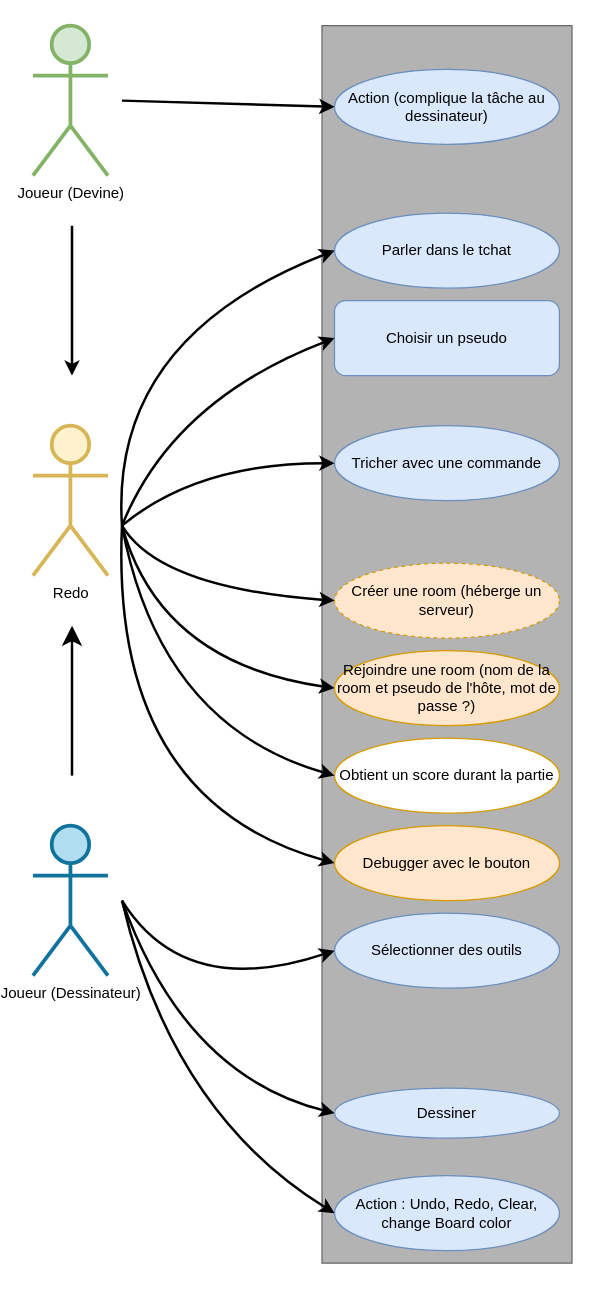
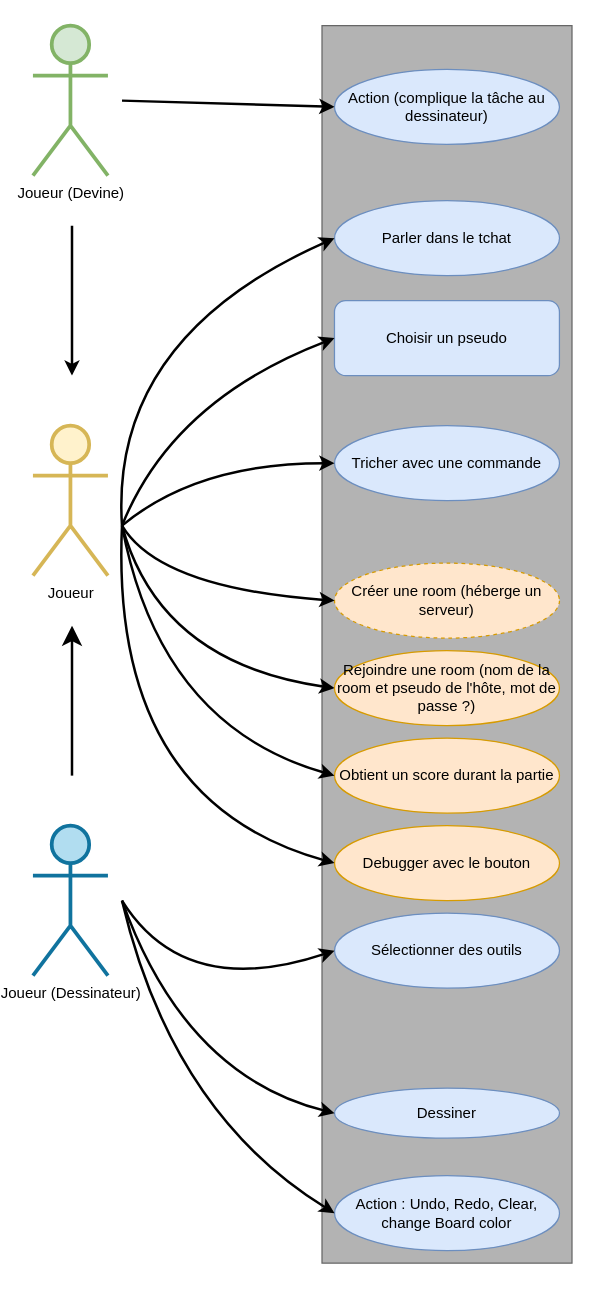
  <mxCell id="0" />
  <mxCell id="1" parent="0" />
  <mxCell id="2" value="" style="rounded=0;whiteSpace=wrap;html=1;fillColor=#B3B3B3;strokeColor=#666666;gradientColor=#b3b3b3;" vertex="1" parent="1"><mxGeometry x="252" y="20" width="200" height="990" as="geometry" /></mxCell>
  <mxCell id="3" value="Tricher avec une commande" style="ellipse;whiteSpace=wrap;html=1;aspect=fixed;fillColor=#dae8fc;strokeColor=#6c8ebf;fontFamily=Helvetica;fontStyle=0;labelBorderColor=none;" vertex="1" parent="1"><mxGeometry x="262.03" y="340" width="179.96" height="60" as="geometry" /></mxCell>
  <mxCell id="4" value="Joueur (Devine)" style="shape=umlActor;verticalLabelPosition=bottom;verticalAlign=top;html=1;fillColor=#d5e8d4;strokeColor=#82b366;strokeWidth=3;" vertex="1" parent="1"><mxGeometry x="20.75" y="20" width="60" height="120" as="geometry" /></mxCell>
- <mxCell id="5" value="Redo" style="shape=umlActor;verticalLabelPosition=bottom;verticalAlign=top;html=1;fillColor=#fff2cc;strokeColor=#d6b656;strokeWidth=3;" vertex="1" parent="1"><mxGeometry x="20.75" y="340" width="60" height="120" as="geometry" /></mxCell>
+ <mxCell id="5" value="Joueur" style="shape=umlActor;verticalLabelPosition=bottom;verticalAlign=top;html=1;fillColor=#fff2cc;strokeColor=#d6b656;strokeWidth=3;" vertex="1" parent="1"><mxGeometry x="20.75" y="340" width="60" height="120" as="geometry" /></mxCell>
  <mxCell id="6" value="Joueur (Dessinateur)" style="shape=umlActor;verticalLabelPosition=bottom;verticalAlign=top;html=1;fillColor=#b1ddf0;strokeColor=#10739e;strokeWidth=3;perimeterSpacing=0;" vertex="1" parent="1"><mxGeometry x="20.75" y="660" width="60" height="120" as="geometry" /></mxCell>
  <mxCell id="7" value="" style="endArrow=classic;html=1;rounded=0;jumpSize=6;endSize=10;strokeWidth=2;" edge="1" parent="1"><mxGeometry width="50" height="50" relative="1" as="geometry"><mxPoint x="52" y="620" as="sourcePoint" /><mxPoint x="52" y="500" as="targetPoint" /></mxGeometry></mxCell>
  <mxCell id="8" value="Choisir un pseudo" style="whiteSpace=wrap;html=1;aspect=fixed;fillColor=#dae8fc;strokeColor=#6c8ebf;fontFamily=Helvetica;fontStyle=0;labelBorderColor=none;rounded=1;" vertex="1" parent="1"><mxGeometry x="261.98" y="240" width="179.96" height="60" as="geometry" /></mxCell>
- <mxCell id="9" value="Parler dans le tchat" style="ellipse;whiteSpace=wrap;html=1;aspect=fixed;fillColor=#dae8fc;strokeColor=#6c8ebf;fontFamily=Helvetica;fontStyle=0;labelBorderColor=none;" vertex="1" parent="1"><mxGeometry x="262.03" y="170" width="179.97" height="60" as="geometry" /></mxCell>
+ <mxCell id="9" value="Parler dans le tchat" style="ellipse;whiteSpace=wrap;html=1;aspect=fixed;fillColor=#dae8fc;strokeColor=#6c8ebf;fontFamily=Helvetica;fontStyle=0;labelBorderColor=none;" vertex="1" parent="1"><mxGeometry x="262.03" y="160" width="179.97" height="60" as="geometry" /></mxCell>
  <mxCell id="10" value="Action (complique la tâche au dessinateur)" style="ellipse;whiteSpace=wrap;html=1;aspect=fixed;fillColor=#dae8fc;strokeColor=#6c8ebf;fontFamily=Helvetica;fontStyle=0;labelBorderColor=none;" vertex="1" parent="1"><mxGeometry x="261.98" y="55" width="179.97" height="60" as="geometry" /></mxCell>
  <mxCell id="11" value="" style="endArrow=classic;html=1;rounded=0;strokeWidth=2;" edge="1" parent="1"><mxGeometry width="50" height="50" relative="1" as="geometry"><mxPoint x="52" y="210" as="sourcePoint" /><mxPoint x="52" y="300" as="targetPoint" /><Array as="points"><mxPoint x="52" y="180" /></Array></mxGeometry></mxCell>
  <mxCell id="12" value="" style="curved=1;endArrow=classic;html=1;rounded=0;strokeWidth=2;entryX=0;entryY=0.5;entryDx=0;entryDy=0;" edge="1" parent="1" target="10"><mxGeometry width="50" height="50" relative="1" as="geometry"><mxPoint x="92" y="80" as="sourcePoint" /><mxPoint x="242" y="90" as="targetPoint" /><Array as="points" /></mxGeometry></mxCell>
  <mxCell id="13" value="" style="curved=1;endArrow=classic;html=1;rounded=0;strokeWidth=2;entryX=0;entryY=0.5;entryDx=0;entryDy=0;" edge="1" parent="1" target="9"><mxGeometry width="50" height="50" relative="1" as="geometry"><mxPoint x="92" y="420" as="sourcePoint" /><mxPoint x="182" y="350" as="targetPoint" /><Array as="points"><mxPoint x="82" y="270" /></Array></mxGeometry></mxCell>
  <mxCell id="14" value="" style="curved=1;endArrow=classic;html=1;rounded=0;strokeWidth=2;entryX=0;entryY=0.5;entryDx=0;entryDy=0;" edge="1" parent="1" target="8"><mxGeometry width="50" height="50" relative="1" as="geometry"><mxPoint x="92" y="420" as="sourcePoint" /><mxPoint x="182" y="390" as="targetPoint" /><Array as="points"><mxPoint x="132" y="320" /></Array></mxGeometry></mxCell>
  <mxCell id="15" value="" style="curved=1;endArrow=classic;html=1;rounded=0;strokeWidth=2;entryX=0;entryY=0.5;entryDx=0;entryDy=0;" edge="1" parent="1" target="3"><mxGeometry width="50" height="50" relative="1" as="geometry"><mxPoint x="92" y="420" as="sourcePoint" /><mxPoint x="182" y="390" as="targetPoint" /><Array as="points"><mxPoint x="152" y="370" /></Array></mxGeometry></mxCell>
  <mxCell id="16" value="Créer une room (héberge un serveur)" style="ellipse;whiteSpace=wrap;html=1;aspect=fixed;fillColor=#ffe6cc;strokeColor=#d79b00;fontFamily=Helvetica;fontStyle=0;labelBorderColor=none;dashed=1;" vertex="1" parent="1"><mxGeometry x="262.03" y="450" width="179.96" height="60" as="geometry" /></mxCell>
  <mxCell id="17" value="Rejoindre une room (nom de la room et pseudo de l'hôte, mot de passe ?)" style="ellipse;whiteSpace=wrap;html=1;aspect=fixed;fillColor=#ffe6cc;strokeColor=#d79b00;fontFamily=Helvetica;fontStyle=0;labelBorderColor=none;" vertex="1" parent="1"><mxGeometry x="261.99" y="520" width="179.96" height="60" as="geometry" /></mxCell>
  <mxCell id="18" value="Action : Undo, Redo, Clear, change Board color" style="ellipse;whiteSpace=wrap;html=1;aspect=fixed;fillColor=#dae8fc;strokeColor=#6c8ebf;fontFamily=Helvetica;fontStyle=0;labelBorderColor=none;" vertex="1" parent="1"><mxGeometry x="262.04" y="940" width="179.96" height="60" as="geometry" /></mxCell>
- <mxCell id="19" value="Obtient un score durant la partie" style="ellipse;whiteSpace=wrap;html=1;aspect=fixed;fillColor=#ffffff;strokeColor=#d79b00;fontFamily=Helvetica;fontStyle=0;labelBorderColor=none;" vertex="1" parent="1"><mxGeometry x="262.03" y="590" width="179.96" height="60" as="geometry" /></mxCell>
+ <mxCell id="19" value="Obtient un score durant la partie" style="ellipse;whiteSpace=wrap;html=1;aspect=fixed;fillColor=#ffe6cc;strokeColor=#d79b00;fontFamily=Helvetica;fontStyle=0;labelBorderColor=none;" vertex="1" parent="1"><mxGeometry x="262.03" y="590" width="179.96" height="60" as="geometry" /></mxCell>
  <mxCell id="20" value="Dessiner" style="ellipse;whiteSpace=wrap;html=1;aspect=fixed;fillColor=#dae8fc;strokeColor=#6c8ebf;fontFamily=Helvetica;fontStyle=0;labelBorderColor=none;" vertex="1" parent="1"><mxGeometry x="262.04" y="870" width="179.96" height="40" as="geometry" /></mxCell>
  <mxCell id="21" value="Sélectionner des outils" style="ellipse;whiteSpace=wrap;html=1;aspect=fixed;fillColor=#dae8fc;strokeColor=#6c8ebf;fontFamily=Helvetica;fontStyle=0;labelBorderColor=none;" vertex="1" parent="1"><mxGeometry x="262.04" y="730" width="179.96" height="60" as="geometry" /></mxCell>
  <mxCell id="22" value="Debugger avec le bouton" style="ellipse;whiteSpace=wrap;html=1;aspect=fixed;fillColor=#ffe6cc;strokeColor=#d79b00;fontFamily=Helvetica;fontStyle=0;labelBorderColor=none;" vertex="1" parent="1"><mxGeometry x="262.03" y="660" width="179.96" height="60" as="geometry" /></mxCell>
  <mxCell id="23" value="" style="curved=1;endArrow=classic;html=1;rounded=0;strokeWidth=2;entryX=0;entryY=0.5;entryDx=0;entryDy=0;" edge="1" parent="1" target="16"><mxGeometry width="50" height="50" relative="1" as="geometry"><mxPoint x="92" y="420" as="sourcePoint" /><mxPoint x="192" y="440" as="targetPoint" /><Array as="points"><mxPoint x="122" y="470" /></Array></mxGeometry></mxCell>
  <mxCell id="24" value="" style="curved=1;endArrow=classic;html=1;rounded=0;strokeWidth=2;entryX=0;entryY=0.5;entryDx=0;entryDy=0;" edge="1" parent="1" target="17"><mxGeometry width="50" height="50" relative="1" as="geometry"><mxPoint x="92" y="420" as="sourcePoint" /><mxPoint x="192" y="440" as="targetPoint" /><Array as="points"><mxPoint x="122" y="530" /></Array></mxGeometry></mxCell>
  <mxCell id="25" value="" style="curved=1;endArrow=classic;html=1;rounded=0;strokeWidth=2;entryX=0;entryY=0.5;entryDx=0;entryDy=0;" edge="1" parent="1" target="19"><mxGeometry width="50" height="50" relative="1" as="geometry"><mxPoint x="92" y="420" as="sourcePoint" /><mxPoint x="192" y="440" as="targetPoint" /><Array as="points"><mxPoint x="122" y="580" /></Array></mxGeometry></mxCell>
  <mxCell id="26" value="" style="curved=1;endArrow=classic;html=1;rounded=0;strokeWidth=2;" edge="1" parent="1"><mxGeometry width="50" height="50" relative="1" as="geometry"><mxPoint x="92" y="420" as="sourcePoint" /><mxPoint x="262" y="690" as="targetPoint" /><Array as="points"><mxPoint x="82" y="640" /></Array></mxGeometry></mxCell>
  <mxCell id="27" value="" style="curved=1;endArrow=classic;html=1;rounded=0;strokeWidth=2;entryX=0;entryY=0.5;entryDx=0;entryDy=0;" edge="1" parent="1" target="20"><mxGeometry width="50" height="50" relative="1" as="geometry"><mxPoint x="92" y="720" as="sourcePoint" /><mxPoint x="212" y="840" as="targetPoint" /><Array as="points"><mxPoint x="142" y="860" /></Array></mxGeometry></mxCell>
  <mxCell id="28" value="" style="curved=1;endArrow=classic;html=1;rounded=0;strokeWidth=2;entryX=0;entryY=0.5;entryDx=0;entryDy=0;" edge="1" parent="1" target="18"><mxGeometry width="50" height="50" relative="1" as="geometry"><mxPoint x="92" y="720" as="sourcePoint" /><mxPoint x="212" y="840" as="targetPoint" /><Array as="points"><mxPoint x="132" y="890" /></Array></mxGeometry></mxCell>
  <mxCell id="29" value="" style="curved=1;endArrow=classic;html=1;rounded=0;strokeWidth=2;entryX=0;entryY=0.5;entryDx=0;entryDy=0;" edge="1" parent="1" target="21"><mxGeometry width="50" height="50" relative="1" as="geometry"><mxPoint x="92" y="720" as="sourcePoint" /><mxPoint x="212" y="840" as="targetPoint" /><Array as="points"><mxPoint x="142" y="800" /></Array></mxGeometry></mxCell>
